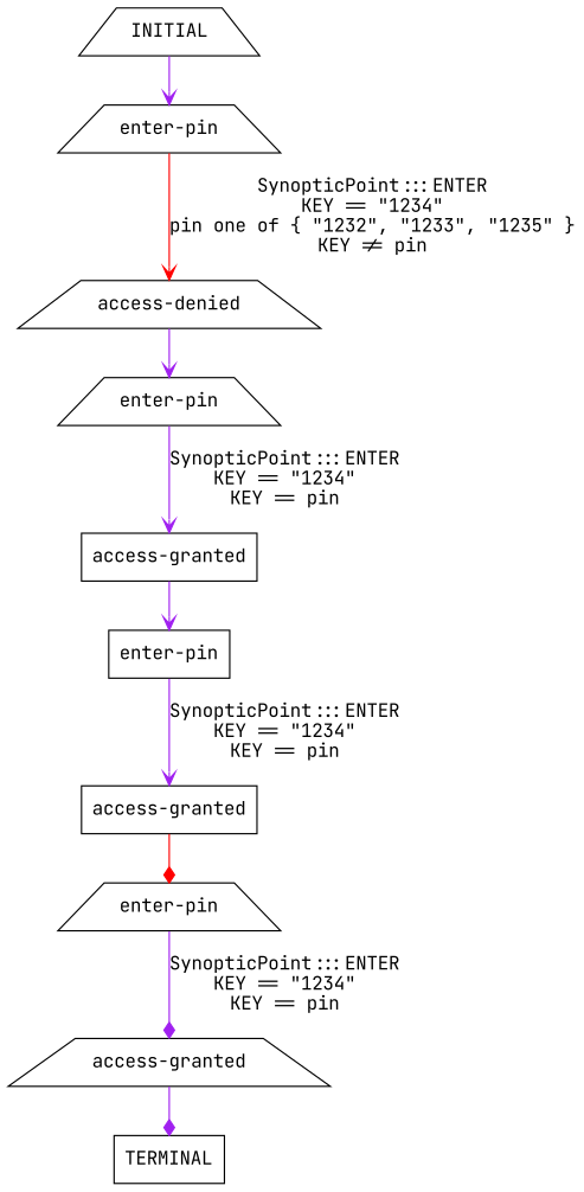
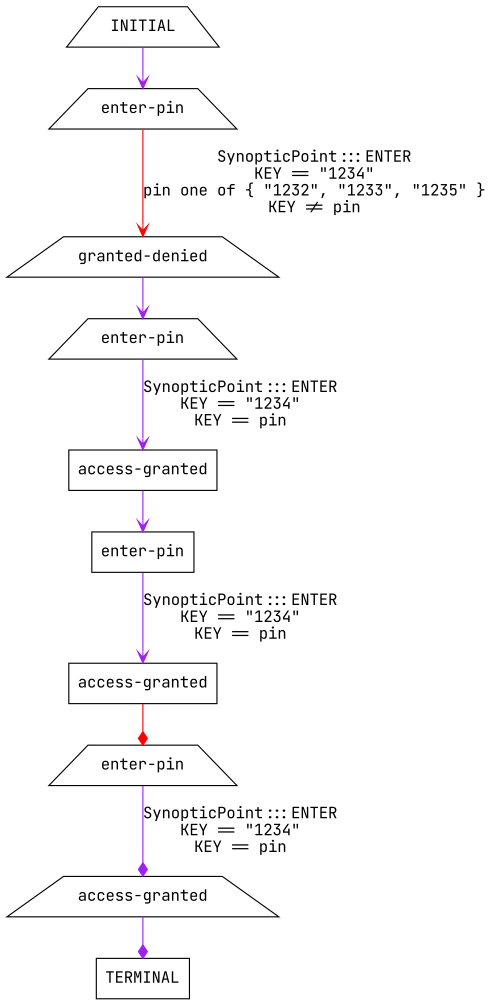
  digraph {
    fontname="JetBrains Mono"
    node [shape=trapezium fontname="JetBrains Mono"]
    edge [color=purple arrowhead=vee fontname="JetBrains Mono"]
-   n1 [label="access-denied"]
+   n1 [label="granted-denied"]
    n2 [label="enter-pin"]
    n3 [label="access-granted" shape=box]
    n4 [label="enter-pin" shape=box]
    n5 [label="access-granted" shape=box]
    n6 [label="enter-pin"]
    n7 [label="access-granted"]
    n8 [label=TERMINAL shape=box]
    n9 [label="enter-pin"]
    n10 [label=INITIAL]
    n1 -> n2
    n2 -> n3 [label="SynopticPoint:::ENTER\nKEY == \"1234\"\nKEY == pin\n"]
    n3 -> n4
    n4 -> n5 [label="SynopticPoint:::ENTER\nKEY == \"1234\"\nKEY == pin\n"]
    n5 -> n6 [color=red arrowhead=diamond]
    n6 -> n7 [label="SynopticPoint:::ENTER\nKEY == \"1234\"\nKEY == pin\n" arrowhead=diamond]
    n7 -> n8 [arrowhead=diamond]
    n9 -> n1 [label="SynopticPoint:::ENTER\nKEY == \"1234\"\npin one of { \"1232\", \"1233\", \"1235\" }\nKEY != pin\n" color=red]
    n10 -> n9
  }
